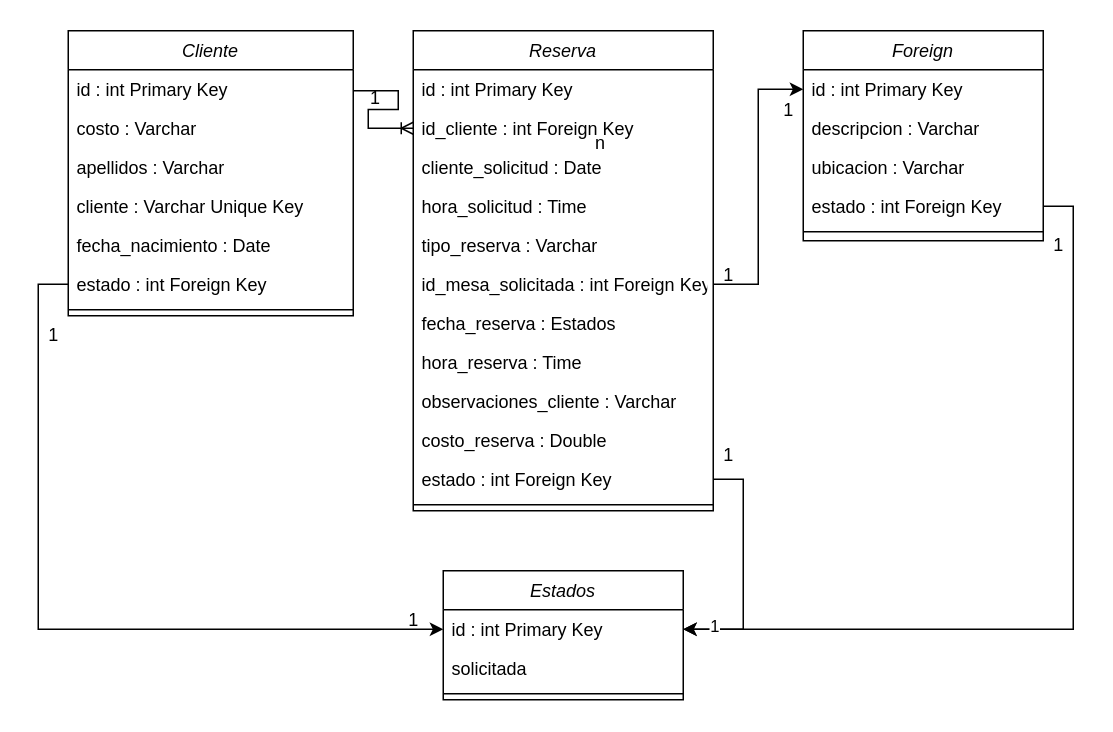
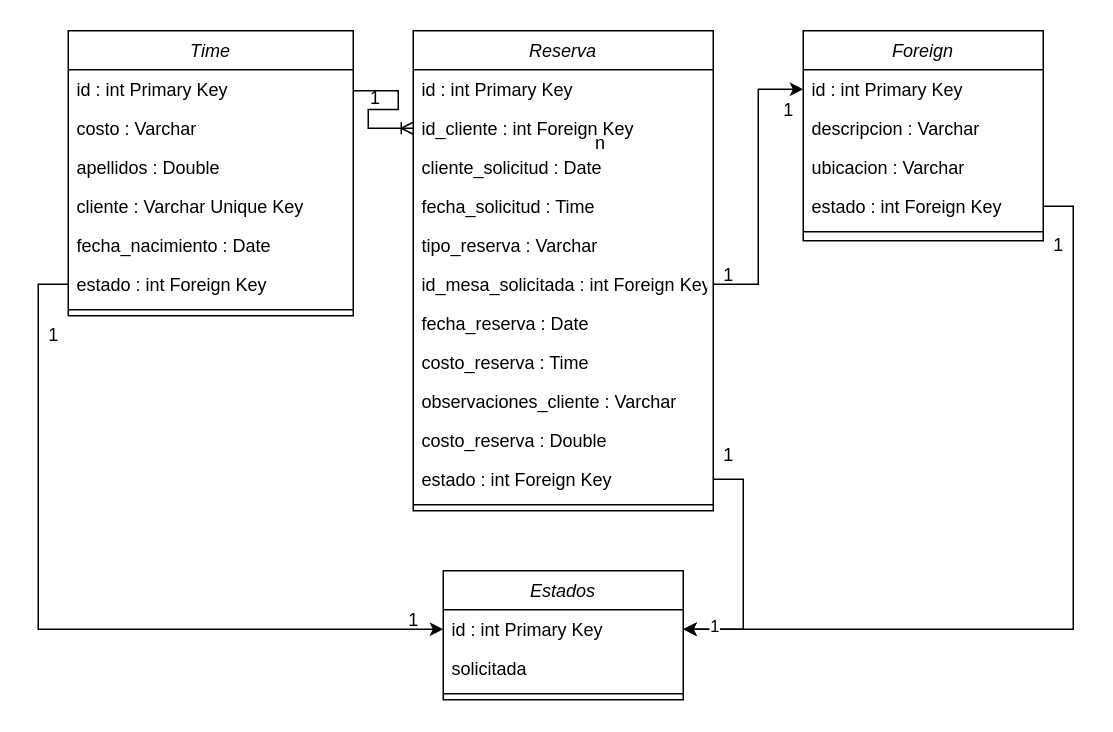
  <mxCell id="0" />
  <mxCell id="1" parent="0" />
- <mxCell id="2" value="Cliente" style="swimlane;fontStyle=2;align=center;verticalAlign=top;childLayout=stackLayout;horizontal=1;startSize=26;horizontalStack=0;resizeParent=1;resizeLast=0;collapsible=1;marginBottom=0;rounded=0;shadow=0;strokeWidth=1;" parent="1" vertex="1"><mxGeometry x="45" y="20" width="190" height="190" as="geometry"><mxRectangle x="230" y="140" width="160" height="26" as="alternateBounds" /></mxGeometry></mxCell>
+ <mxCell id="2" value="Time" style="swimlane;fontStyle=2;align=center;verticalAlign=top;childLayout=stackLayout;horizontal=1;startSize=26;horizontalStack=0;resizeParent=1;resizeLast=0;collapsible=1;marginBottom=0;rounded=0;shadow=0;strokeWidth=1;" parent="1" vertex="1"><mxGeometry x="45" y="20" width="190" height="190" as="geometry"><mxRectangle x="230" y="140" width="160" height="26" as="alternateBounds" /></mxGeometry></mxCell>
  <mxCell id="3" value="id : int Primary Key" style="text;align=left;verticalAlign=top;spacingLeft=4;spacingRight=4;overflow=hidden;rotatable=0;points=[[0,0.5],[1,0.5]];portConstraint=eastwest;" parent="2" vertex="1"><mxGeometry y="26" width="190" height="26" as="geometry" /></mxCell>
  <mxCell id="4" value="costo : Varchar" style="text;align=left;verticalAlign=top;spacingLeft=4;spacingRight=4;overflow=hidden;rotatable=0;points=[[0,0.5],[1,0.5]];portConstraint=eastwest;rounded=0;shadow=0;html=0;" parent="2" vertex="1"><mxGeometry y="52" width="190" height="26" as="geometry" /></mxCell>
- <mxCell id="5" value="apellidos : Varchar" style="text;align=left;verticalAlign=top;spacingLeft=4;spacingRight=4;overflow=hidden;rotatable=0;points=[[0,0.5],[1,0.5]];portConstraint=eastwest;rounded=0;shadow=0;html=0;" parent="2" vertex="1"><mxGeometry y="78" width="190" height="26" as="geometry" /></mxCell>
+ <mxCell id="5" value="apellidos : Double" style="text;align=left;verticalAlign=top;spacingLeft=4;spacingRight=4;overflow=hidden;rotatable=0;points=[[0,0.5],[1,0.5]];portConstraint=eastwest;rounded=0;shadow=0;html=0;" parent="2" vertex="1"><mxGeometry y="78" width="190" height="26" as="geometry" /></mxCell>
  <mxCell id="6" value="cliente : Varchar Unique Key" style="text;align=left;verticalAlign=top;spacingLeft=4;spacingRight=4;overflow=hidden;rotatable=0;points=[[0,0.5],[1,0.5]];portConstraint=eastwest;rounded=0;shadow=0;html=0;" parent="2" vertex="1"><mxGeometry y="104" width="190" height="26" as="geometry" /></mxCell>
  <mxCell id="7" value="fecha_nacimiento : Date" style="text;align=left;verticalAlign=top;spacingLeft=4;spacingRight=4;overflow=hidden;rotatable=0;points=[[0,0.5],[1,0.5]];portConstraint=eastwest;rounded=0;shadow=0;html=0;" parent="2" vertex="1"><mxGeometry y="130" width="190" height="26" as="geometry" /></mxCell>
  <mxCell id="8" value="estado : int Foreign Key" style="text;align=left;verticalAlign=top;spacingLeft=4;spacingRight=4;overflow=hidden;rotatable=0;points=[[0,0.5],[1,0.5]];portConstraint=eastwest;rounded=0;shadow=0;html=0;" vertex="1" parent="2"><mxGeometry y="156" width="190" height="26" as="geometry" /></mxCell>
  <mxCell id="9" value="" style="line;html=1;strokeWidth=1;align=left;verticalAlign=middle;spacingTop=-1;spacingLeft=3;spacingRight=3;rotatable=0;labelPosition=right;points=[];portConstraint=eastwest;" parent="2" vertex="1"><mxGeometry y="182" width="190" height="8" as="geometry" /></mxCell>
  <mxCell id="10" value="Reserva" style="swimlane;fontStyle=2;align=center;verticalAlign=top;childLayout=stackLayout;horizontal=1;startSize=26;horizontalStack=0;resizeParent=1;resizeLast=0;collapsible=1;marginBottom=0;rounded=0;shadow=0;strokeWidth=1;" parent="1" vertex="1"><mxGeometry x="275" y="20" width="200" height="320" as="geometry"><mxRectangle x="230" y="140" width="160" height="26" as="alternateBounds" /></mxGeometry></mxCell>
  <mxCell id="11" value="id : int Primary Key" style="text;align=left;verticalAlign=top;spacingLeft=4;spacingRight=4;overflow=hidden;rotatable=0;points=[[0,0.5],[1,0.5]];portConstraint=eastwest;" parent="10" vertex="1"><mxGeometry y="26" width="200" height="26" as="geometry" /></mxCell>
  <mxCell id="12" value="id_cliente : int Foreign Key" style="text;align=left;verticalAlign=top;spacingLeft=4;spacingRight=4;overflow=hidden;rotatable=0;points=[[0,0.5],[1,0.5]];portConstraint=eastwest;rounded=0;shadow=0;html=0;" parent="10" vertex="1"><mxGeometry y="52" width="200" height="26" as="geometry" /></mxCell>
  <mxCell id="13" value="cliente_solicitud : Date" style="text;align=left;verticalAlign=top;spacingLeft=4;spacingRight=4;overflow=hidden;rotatable=0;points=[[0,0.5],[1,0.5]];portConstraint=eastwest;rounded=0;shadow=0;html=0;" parent="10" vertex="1"><mxGeometry y="78" width="200" height="26" as="geometry" /></mxCell>
- <mxCell id="14" value="hora_solicitud : Time" style="text;align=left;verticalAlign=top;spacingLeft=4;spacingRight=4;overflow=hidden;rotatable=0;points=[[0,0.5],[1,0.5]];portConstraint=eastwest;rounded=0;shadow=0;html=0;" parent="10" vertex="1"><mxGeometry y="104" width="200" height="26" as="geometry" /></mxCell>
+ <mxCell id="14" value="fecha_solicitud : Time" style="text;align=left;verticalAlign=top;spacingLeft=4;spacingRight=4;overflow=hidden;rotatable=0;points=[[0,0.5],[1,0.5]];portConstraint=eastwest;rounded=0;shadow=0;html=0;" parent="10" vertex="1"><mxGeometry y="104" width="200" height="26" as="geometry" /></mxCell>
  <mxCell id="15" value="tipo_reserva : Varchar" style="text;align=left;verticalAlign=top;spacingLeft=4;spacingRight=4;overflow=hidden;rotatable=0;points=[[0,0.5],[1,0.5]];portConstraint=eastwest;rounded=0;shadow=0;html=0;" parent="10" vertex="1"><mxGeometry y="130" width="200" height="26" as="geometry" /></mxCell>
  <mxCell id="16" value="id_mesa_solicitada : int Foreign Key" style="text;align=left;verticalAlign=top;spacingLeft=4;spacingRight=4;overflow=hidden;rotatable=0;points=[[0,0.5],[1,0.5]];portConstraint=eastwest;rounded=0;shadow=0;html=0;" parent="10" vertex="1"><mxGeometry y="156" width="200" height="26" as="geometry" /></mxCell>
- <mxCell id="17" value="fecha_reserva : Estados" style="text;align=left;verticalAlign=top;spacingLeft=4;spacingRight=4;overflow=hidden;rotatable=0;points=[[0,0.5],[1,0.5]];portConstraint=eastwest;rounded=0;shadow=0;html=0;" parent="10" vertex="1"><mxGeometry y="182" width="200" height="26" as="geometry" /></mxCell>
- <mxCell id="18" value="hora_reserva : Time" style="text;align=left;verticalAlign=top;spacingLeft=4;spacingRight=4;overflow=hidden;rotatable=0;points=[[0,0.5],[1,0.5]];portConstraint=eastwest;rounded=0;shadow=0;html=0;" parent="10" vertex="1"><mxGeometry y="208" width="200" height="26" as="geometry" /></mxCell>
+ <mxCell id="17" value="fecha_reserva : Date" style="text;align=left;verticalAlign=top;spacingLeft=4;spacingRight=4;overflow=hidden;rotatable=0;points=[[0,0.5],[1,0.5]];portConstraint=eastwest;rounded=0;shadow=0;html=0;" parent="10" vertex="1"><mxGeometry y="182" width="200" height="26" as="geometry" /></mxCell>
+ <mxCell id="18" value="costo_reserva : Time" style="text;align=left;verticalAlign=top;spacingLeft=4;spacingRight=4;overflow=hidden;rotatable=0;points=[[0,0.5],[1,0.5]];portConstraint=eastwest;rounded=0;shadow=0;html=0;" parent="10" vertex="1"><mxGeometry y="208" width="200" height="26" as="geometry" /></mxCell>
  <mxCell id="19" value="observaciones_cliente : Varchar" style="text;align=left;verticalAlign=top;spacingLeft=4;spacingRight=4;overflow=hidden;rotatable=0;points=[[0,0.5],[1,0.5]];portConstraint=eastwest;rounded=0;shadow=0;html=0;" parent="10" vertex="1"><mxGeometry y="234" width="200" height="26" as="geometry" /></mxCell>
  <mxCell id="20" value="costo_reserva : Double" style="text;align=left;verticalAlign=top;spacingLeft=4;spacingRight=4;overflow=hidden;rotatable=0;points=[[0,0.5],[1,0.5]];portConstraint=eastwest;rounded=0;shadow=0;html=0;" parent="10" vertex="1"><mxGeometry y="260" width="200" height="26" as="geometry" /></mxCell>
  <mxCell id="21" value="estado : int Foreign Key" style="text;align=left;verticalAlign=top;spacingLeft=4;spacingRight=4;overflow=hidden;rotatable=0;points=[[0,0.5],[1,0.5]];portConstraint=eastwest;rounded=0;shadow=0;html=0;" parent="10" vertex="1"><mxGeometry y="286" width="200" height="26" as="geometry" /></mxCell>
  <mxCell id="22" value="" style="line;html=1;strokeWidth=1;align=left;verticalAlign=middle;spacingTop=-1;spacingLeft=3;spacingRight=3;rotatable=0;labelPosition=right;points=[];portConstraint=eastwest;" parent="10" vertex="1"><mxGeometry y="312" width="200" height="8" as="geometry" /></mxCell>
  <mxCell id="23" value="" style="edgeStyle=entityRelationEdgeStyle;fontSize=12;html=1;endArrow=ERoneToMany;rounded=0;entryX=0;entryY=0.5;entryDx=0;entryDy=0;" parent="1" target="12" edge="1"><mxGeometry width="100" height="100" relative="1" as="geometry"><mxPoint x="235" y="60" as="sourcePoint" /><mxPoint x="335" y="-40" as="targetPoint" /></mxGeometry></mxCell>
  <mxCell id="24" value="1" style="text;html=1;strokeColor=none;fillColor=none;align=center;verticalAlign=middle;whiteSpace=wrap;rounded=0;" parent="1" vertex="1"><mxGeometry x="245" y="60" width="10" height="10" as="geometry" /></mxCell>
  <mxCell id="25" value="n" style="text;html=1;strokeColor=none;fillColor=none;align=center;verticalAlign=middle;whiteSpace=wrap;rounded=0;" parent="1" vertex="1"><mxGeometry x="395" y="90" width="10" height="10" as="geometry" /></mxCell>
  <mxCell id="26" value="Foreign" style="swimlane;fontStyle=2;align=center;verticalAlign=top;childLayout=stackLayout;horizontal=1;startSize=26;horizontalStack=0;resizeParent=1;resizeLast=0;collapsible=1;marginBottom=0;rounded=0;shadow=0;strokeWidth=1;" vertex="1" parent="1"><mxGeometry x="535" y="20" width="160" height="140" as="geometry"><mxRectangle x="230" y="140" width="160" height="26" as="alternateBounds" /></mxGeometry></mxCell>
  <mxCell id="27" value="id : int Primary Key" style="text;align=left;verticalAlign=top;spacingLeft=4;spacingRight=4;overflow=hidden;rotatable=0;points=[[0,0.5],[1,0.5]];portConstraint=eastwest;" vertex="1" parent="26"><mxGeometry y="26" width="160" height="26" as="geometry" /></mxCell>
  <mxCell id="28" value="descripcion : Varchar" style="text;align=left;verticalAlign=top;spacingLeft=4;spacingRight=4;overflow=hidden;rotatable=0;points=[[0,0.5],[1,0.5]];portConstraint=eastwest;rounded=0;shadow=0;html=0;" vertex="1" parent="26"><mxGeometry y="52" width="160" height="26" as="geometry" /></mxCell>
  <mxCell id="29" value="ubicacion : Varchar" style="text;align=left;verticalAlign=top;spacingLeft=4;spacingRight=4;overflow=hidden;rotatable=0;points=[[0,0.5],[1,0.5]];portConstraint=eastwest;rounded=0;shadow=0;html=0;" vertex="1" parent="26"><mxGeometry y="78" width="160" height="26" as="geometry" /></mxCell>
  <mxCell id="30" value="estado : int Foreign Key" style="text;align=left;verticalAlign=top;spacingLeft=4;spacingRight=4;overflow=hidden;rotatable=0;points=[[0,0.5],[1,0.5]];portConstraint=eastwest;rounded=0;shadow=0;html=0;" vertex="1" parent="26"><mxGeometry y="104" width="160" height="26" as="geometry" /></mxCell>
  <mxCell id="31" value="" style="line;html=1;strokeWidth=1;align=left;verticalAlign=middle;spacingTop=-1;spacingLeft=3;spacingRight=3;rotatable=0;labelPosition=right;points=[];portConstraint=eastwest;" vertex="1" parent="26"><mxGeometry y="130" width="160" height="8" as="geometry" /></mxCell>
  <mxCell id="32" value="" style="endArrow=open;endSize=12;dashed=1;html=1;rounded=0;" edge="1" parent="1" target="33"><mxGeometry width="160" relative="1" as="geometry"><mxPoint x="325" y="400" as="sourcePoint" /><mxPoint x="485" y="400" as="targetPoint" /></mxGeometry></mxCell>
  <mxCell id="33" value="Estados" style="swimlane;fontStyle=2;align=center;verticalAlign=top;childLayout=stackLayout;horizontal=1;startSize=26;horizontalStack=0;resizeParent=1;resizeLast=0;collapsible=1;marginBottom=0;rounded=0;shadow=0;strokeWidth=1;" vertex="1" parent="1"><mxGeometry x="295" y="380" width="160" height="86" as="geometry"><mxRectangle x="230" y="140" width="160" height="26" as="alternateBounds" /></mxGeometry></mxCell>
  <mxCell id="34" value="id : int Primary Key" style="text;align=left;verticalAlign=top;spacingLeft=4;spacingRight=4;overflow=hidden;rotatable=0;points=[[0,0.5],[1,0.5]];portConstraint=eastwest;" vertex="1" parent="33"><mxGeometry y="26" width="160" height="26" as="geometry" /></mxCell>
  <mxCell id="35" value="solicitada" style="text;align=left;verticalAlign=top;spacingLeft=4;spacingRight=4;overflow=hidden;rotatable=0;points=[[0,0.5],[1,0.5]];portConstraint=eastwest;rounded=0;shadow=0;html=0;" vertex="1" parent="33"><mxGeometry y="52" width="160" height="26" as="geometry" /></mxCell>
  <mxCell id="36" value="" style="line;html=1;strokeWidth=1;align=left;verticalAlign=middle;spacingTop=-1;spacingLeft=3;spacingRight=3;rotatable=0;labelPosition=right;points=[];portConstraint=eastwest;" vertex="1" parent="33"><mxGeometry y="78" width="160" height="8" as="geometry" /></mxCell>
  <mxCell id="37" style="edgeStyle=orthogonalEdgeStyle;rounded=0;orthogonalLoop=1;jettySize=auto;html=1;exitX=1;exitY=0.5;exitDx=0;exitDy=0;entryX=0;entryY=0.5;entryDx=0;entryDy=0;" edge="1" parent="1" source="16" target="27"><mxGeometry relative="1" as="geometry" /></mxCell>
  <mxCell id="38" value="1" style="text;html=1;align=center;verticalAlign=middle;resizable=0;points=[];autosize=1;strokeColor=none;fillColor=none;" vertex="1" parent="1"><mxGeometry x="470" y="168" width="30" height="30" as="geometry" /></mxCell>
  <mxCell id="39" value="1" style="text;html=1;align=center;verticalAlign=middle;resizable=0;points=[];autosize=1;strokeColor=none;fillColor=none;" vertex="1" parent="1"><mxGeometry x="510" y="58" width="30" height="30" as="geometry" /></mxCell>
  <mxCell id="40" style="edgeStyle=orthogonalEdgeStyle;rounded=0;orthogonalLoop=1;jettySize=auto;html=1;exitX=1;exitY=0.5;exitDx=0;exitDy=0;entryX=1;entryY=0.5;entryDx=0;entryDy=0;" edge="1" parent="1" source="21" target="34"><mxGeometry relative="1" as="geometry" /></mxCell>
  <mxCell id="41" style="edgeStyle=orthogonalEdgeStyle;rounded=0;orthogonalLoop=1;jettySize=auto;html=1;exitX=1;exitY=0.5;exitDx=0;exitDy=0;entryX=1;entryY=0.5;entryDx=0;entryDy=0;" edge="1" parent="1" source="30" target="34"><mxGeometry relative="1" as="geometry" /></mxCell>
  <mxCell id="42" value="1" style="edgeLabel;html=1;align=center;verticalAlign=middle;resizable=0;points=[];" vertex="1" connectable="0" parent="41"><mxGeometry x="0.929" y="-3" relative="1" as="geometry"><mxPoint as="offset" /></mxGeometry></mxCell>
  <mxCell id="43" style="edgeStyle=orthogonalEdgeStyle;rounded=0;orthogonalLoop=1;jettySize=auto;html=1;exitX=0;exitY=0.5;exitDx=0;exitDy=0;entryX=0;entryY=0.5;entryDx=0;entryDy=0;" edge="1" parent="1" source="8" target="34"><mxGeometry relative="1" as="geometry" /></mxCell>
  <mxCell id="44" value="1" style="text;html=1;align=center;verticalAlign=middle;resizable=0;points=[];autosize=1;strokeColor=none;fillColor=none;" vertex="1" parent="1"><mxGeometry x="690" y="148" width="30" height="30" as="geometry" /></mxCell>
  <mxCell id="45" value="1" style="text;html=1;align=center;verticalAlign=middle;resizable=0;points=[];autosize=1;strokeColor=none;fillColor=none;" vertex="1" parent="1"><mxGeometry x="470" y="288" width="30" height="30" as="geometry" /></mxCell>
  <mxCell id="46" value="1" style="text;html=1;align=center;verticalAlign=middle;resizable=0;points=[];autosize=1;strokeColor=none;fillColor=none;" vertex="1" parent="1"><mxGeometry x="20" y="208" width="30" height="30" as="geometry" /></mxCell>
  <mxCell id="47" value="1" style="text;html=1;align=center;verticalAlign=middle;resizable=0;points=[];autosize=1;strokeColor=none;fillColor=none;" vertex="1" parent="1"><mxGeometry x="260" y="398" width="30" height="30" as="geometry" /></mxCell>
